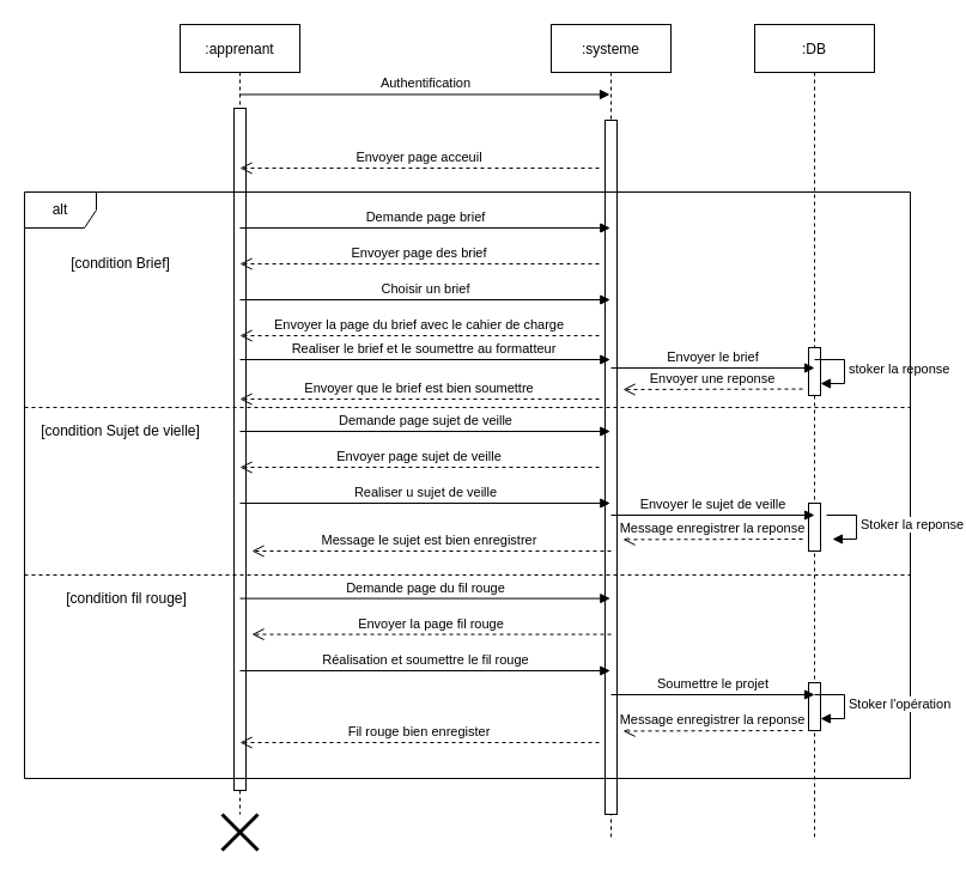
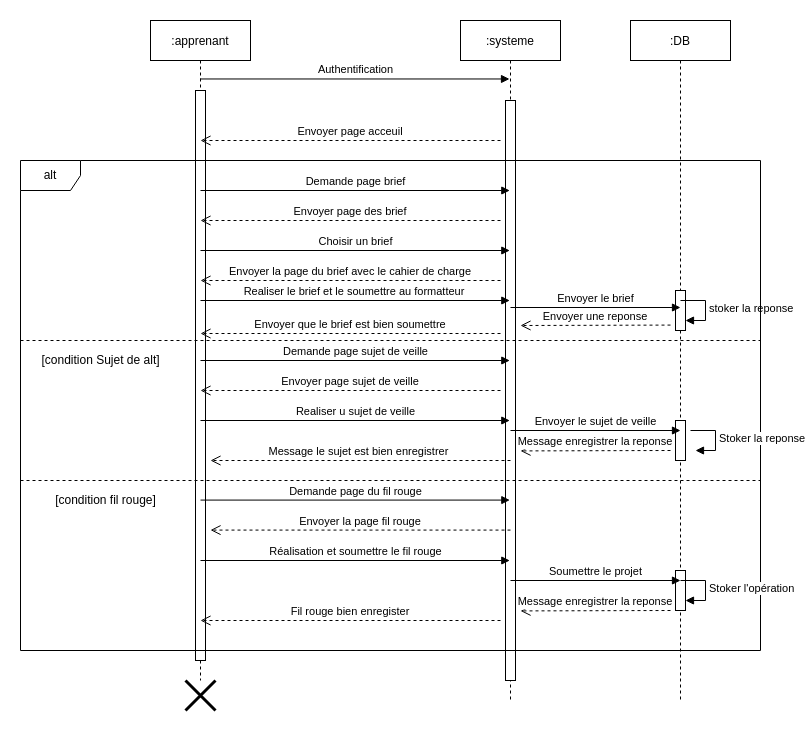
  <mxCell id="0" />
  <mxCell id="1" parent="0" />
  <mxCell id="2" value=":apprenant" style="shape=umlLifeline;perimeter=lifelinePerimeter;container=1;collapsible=0;recursiveResize=0;rounded=0;shadow=0;strokeWidth=1;" parent="1" vertex="1"><mxGeometry x="150" y="20" width="100" height="660" as="geometry" /></mxCell>
  <mxCell id="3" value="" style="points=[];perimeter=orthogonalPerimeter;rounded=0;shadow=0;strokeWidth=1;" parent="2" vertex="1"><mxGeometry x="45" y="70" width="10" height="570" as="geometry" /></mxCell>
  <mxCell id="4" value=":systeme" style="shape=umlLifeline;perimeter=lifelinePerimeter;container=1;collapsible=0;recursiveResize=0;rounded=0;shadow=0;strokeWidth=1;" parent="1" vertex="1"><mxGeometry x="460" y="20" width="100" height="680" as="geometry" /></mxCell>
  <mxCell id="5" value="" style="points=[];perimeter=orthogonalPerimeter;rounded=0;shadow=0;strokeWidth=1;" parent="4" vertex="1"><mxGeometry x="45" y="80" width="10" height="580" as="geometry" /></mxCell>
  <mxCell id="6" value=":DB" style="shape=umlLifeline;perimeter=lifelinePerimeter;container=1;collapsible=0;recursiveResize=0;rounded=0;shadow=0;strokeWidth=1;" vertex="1" parent="1"><mxGeometry x="630" y="20" width="100" height="680" as="geometry" /></mxCell>
  <mxCell id="7" value="" style="points=[];perimeter=orthogonalPerimeter;rounded=0;shadow=0;strokeWidth=1;" vertex="1" parent="6"><mxGeometry x="45" y="270" width="10" height="40" as="geometry" /></mxCell>
  <mxCell id="8" value="" style="points=[];perimeter=orthogonalPerimeter;rounded=0;shadow=0;strokeWidth=1;" vertex="1" parent="6"><mxGeometry x="45" y="400" width="10" height="40" as="geometry" /></mxCell>
  <mxCell id="9" value="" style="points=[];perimeter=orthogonalPerimeter;rounded=0;shadow=0;strokeWidth=1;" vertex="1" parent="6"><mxGeometry x="45" y="550" width="10" height="40" as="geometry" /></mxCell>
  <mxCell id="10" value="stoker la reponse" style="edgeStyle=orthogonalEdgeStyle;html=1;align=left;spacingLeft=2;endArrow=block;rounded=0;entryX=1;entryY=0;" edge="1" parent="1"><mxGeometry relative="1" as="geometry"><mxPoint x="680" y="300" as="sourcePoint" /><Array as="points"><mxPoint x="705" y="300" /></Array><mxPoint x="685" y="320" as="targetPoint" /></mxGeometry></mxCell>
  <mxCell id="11" value="Envoyer page acceuil" style="verticalAlign=bottom;endArrow=open;dashed=1;endSize=8;exitX=0;exitY=0.95;shadow=0;strokeWidth=1;" edge="1" parent="1"><mxGeometry relative="1" as="geometry"><mxPoint x="200" y="140" as="targetPoint" /><mxPoint x="500" y="140" as="sourcePoint" /></mxGeometry></mxCell>
  <mxCell id="12" value="Authentification" style="html=1;verticalAlign=bottom;endArrow=block;entryX=0.49;entryY=0.086;entryDx=0;entryDy=0;entryPerimeter=0;" edge="1" parent="1" source="2" target="4"><mxGeometry width="80" relative="1" as="geometry"><mxPoint x="290" y="110" as="sourcePoint" /><mxPoint x="370" y="110" as="targetPoint" /></mxGeometry></mxCell>
  <mxCell id="13" value="alt" style="shape=umlFrame;whiteSpace=wrap;html=1;" vertex="1" parent="1"><mxGeometry x="20" y="160" width="740" height="490" as="geometry" /></mxCell>
- <mxCell id="14" value="[condition Brief]" style="text;html=1;align=center;verticalAlign=middle;resizable=0;points=[];autosize=1;" vertex="1" parent="1"><mxGeometry x="50" y="210" width="100" height="20" as="geometry" /></mxCell>
  <mxCell id="15" value="Demande page brief" style="html=1;verticalAlign=bottom;endArrow=block;entryX=0.49;entryY=0.086;entryDx=0;entryDy=0;entryPerimeter=0;" edge="1" parent="1"><mxGeometry width="80" relative="1" as="geometry"><mxPoint x="199.997" y="190" as="sourcePoint" /><mxPoint x="509.33" y="190" as="targetPoint" /></mxGeometry></mxCell>
  <mxCell id="16" value="Envoyer page des brief" style="verticalAlign=bottom;endArrow=open;dashed=1;endSize=8;exitX=0;exitY=0.95;shadow=0;strokeWidth=1;" edge="1" parent="1"><mxGeometry relative="1" as="geometry"><mxPoint x="200" y="220" as="targetPoint" /><mxPoint x="500" y="220" as="sourcePoint" /></mxGeometry></mxCell>
  <mxCell id="17" value="Choisir un brief" style="html=1;verticalAlign=bottom;endArrow=block;entryX=0.49;entryY=0.086;entryDx=0;entryDy=0;entryPerimeter=0;" edge="1" parent="1"><mxGeometry width="80" relative="1" as="geometry"><mxPoint x="199.997" y="250" as="sourcePoint" /><mxPoint x="509.33" y="250" as="targetPoint" /></mxGeometry></mxCell>
  <mxCell id="18" value="Envoyer la page du brief avec le cahier de charge" style="verticalAlign=bottom;endArrow=open;dashed=1;endSize=8;exitX=0;exitY=0.95;shadow=0;strokeWidth=1;" edge="1" parent="1"><mxGeometry relative="1" as="geometry"><mxPoint x="200" y="280" as="targetPoint" /><mxPoint x="500" y="280" as="sourcePoint" /></mxGeometry></mxCell>
  <mxCell id="19" value="Realiser le brief et le soumettre au formatteur&amp;nbsp;" style="html=1;verticalAlign=bottom;endArrow=block;entryX=0.49;entryY=0.086;entryDx=0;entryDy=0;entryPerimeter=0;" edge="1" parent="1"><mxGeometry width="80" relative="1" as="geometry"><mxPoint x="199.997" y="300" as="sourcePoint" /><mxPoint x="509.33" y="300" as="targetPoint" /></mxGeometry></mxCell>
  <mxCell id="20" value="Envoyer le brief" style="html=1;verticalAlign=bottom;endArrow=block;" edge="1" parent="1"><mxGeometry width="80" relative="1" as="geometry"><mxPoint x="509.997" y="307" as="sourcePoint" /><mxPoint x="680" y="307" as="targetPoint" /></mxGeometry></mxCell>
  <mxCell id="21" value="Envoyer une reponse" style="verticalAlign=bottom;endArrow=open;dashed=1;endSize=8;exitX=0;exitY=0.95;shadow=0;strokeWidth=1;" edge="1" parent="1"><mxGeometry relative="1" as="geometry"><mxPoint x="520" y="325" as="targetPoint" /><mxPoint x="670" y="324.58" as="sourcePoint" /></mxGeometry></mxCell>
  <mxCell id="22" value="Envoyer que le brief est bien soumettre" style="verticalAlign=bottom;endArrow=open;dashed=1;endSize=8;exitX=0;exitY=0.95;shadow=0;strokeWidth=1;" edge="1" parent="1"><mxGeometry relative="1" as="geometry"><mxPoint x="200" y="333" as="targetPoint" /><mxPoint x="500" y="333" as="sourcePoint" /></mxGeometry></mxCell>
- <mxCell id="23" value="[condition Sujet de vielle]" style="text;html=1;align=center;verticalAlign=middle;resizable=0;points=[];autosize=1;" vertex="1" parent="1"><mxGeometry x="25" y="350" width="150" height="20" as="geometry" /></mxCell>
+ <mxCell id="23" value="[condition Sujet de alt]" style="text;html=1;align=center;verticalAlign=middle;resizable=0;points=[];autosize=1;" vertex="1" parent="1"><mxGeometry x="25" y="350" width="150" height="20" as="geometry" /></mxCell>
  <mxCell id="24" value="Demande page sujet de veille" style="html=1;verticalAlign=bottom;endArrow=block;entryX=0.49;entryY=0.086;entryDx=0;entryDy=0;entryPerimeter=0;" edge="1" parent="1"><mxGeometry width="80" relative="1" as="geometry"><mxPoint x="199.997" y="360" as="sourcePoint" /><mxPoint x="509.33" y="360" as="targetPoint" /></mxGeometry></mxCell>
  <mxCell id="25" value="Envoyer page sujet de veille" style="verticalAlign=bottom;endArrow=open;dashed=1;endSize=8;exitX=0;exitY=0.95;shadow=0;strokeWidth=1;" edge="1" parent="1"><mxGeometry relative="1" as="geometry"><mxPoint x="200" y="390" as="targetPoint" /><mxPoint x="500" y="390" as="sourcePoint" /></mxGeometry></mxCell>
  <mxCell id="26" value="Realiser u sujet de veille" style="html=1;verticalAlign=bottom;endArrow=block;entryX=0.49;entryY=0.086;entryDx=0;entryDy=0;entryPerimeter=0;" edge="1" parent="1"><mxGeometry width="80" relative="1" as="geometry"><mxPoint x="199.997" y="420" as="sourcePoint" /><mxPoint x="509.33" y="420" as="targetPoint" /></mxGeometry></mxCell>
  <mxCell id="27" value="Envoyer le sujet de veille" style="html=1;verticalAlign=bottom;endArrow=block;" edge="1" parent="1"><mxGeometry width="80" relative="1" as="geometry"><mxPoint x="509.997" y="430" as="sourcePoint" /><mxPoint x="680" y="430" as="targetPoint" /></mxGeometry></mxCell>
  <mxCell id="28" value="Stoker la reponse" style="edgeStyle=orthogonalEdgeStyle;html=1;align=left;spacingLeft=2;endArrow=block;rounded=0;entryX=1;entryY=0;" edge="1" parent="1"><mxGeometry relative="1" as="geometry"><mxPoint x="690" y="430" as="sourcePoint" /><Array as="points"><mxPoint x="715" y="430" /></Array><mxPoint x="695" y="450" as="targetPoint" /></mxGeometry></mxCell>
  <mxCell id="29" value="Message enregistrer la reponse" style="verticalAlign=bottom;endArrow=open;dashed=1;endSize=8;exitX=0;exitY=0.95;shadow=0;strokeWidth=1;" edge="1" parent="1"><mxGeometry relative="1" as="geometry"><mxPoint x="520" y="450.42" as="targetPoint" /><mxPoint x="670" y="450" as="sourcePoint" /></mxGeometry></mxCell>
  <mxCell id="30" value="Message le sujet est bien enregistrer " style="verticalAlign=bottom;endArrow=open;dashed=1;endSize=8;exitX=0;exitY=0.95;shadow=0;strokeWidth=1;" edge="1" parent="1"><mxGeometry relative="1" as="geometry"><mxPoint x="210" y="460" as="targetPoint" /><mxPoint x="510" y="460" as="sourcePoint" /></mxGeometry></mxCell>
  <mxCell id="31" value="[condition fil rouge]" style="text;html=1;align=center;verticalAlign=middle;resizable=0;points=[];autosize=1;" vertex="1" parent="1"><mxGeometry x="45" y="490" width="120" height="20" as="geometry" /></mxCell>
  <mxCell id="32" value="Demande page du fil rouge" style="html=1;verticalAlign=bottom;endArrow=block;entryX=0.49;entryY=0.086;entryDx=0;entryDy=0;entryPerimeter=0;" edge="1" parent="1"><mxGeometry width="80" relative="1" as="geometry"><mxPoint x="199.997" y="499.58" as="sourcePoint" /><mxPoint x="509.33" y="499.58" as="targetPoint" /></mxGeometry></mxCell>
  <mxCell id="33" value="Envoyer la page fil rouge" style="verticalAlign=bottom;endArrow=open;dashed=1;endSize=8;exitX=0;exitY=0.95;shadow=0;strokeWidth=1;" edge="1" parent="1"><mxGeometry relative="1" as="geometry"><mxPoint x="210" y="529.58" as="targetPoint" /><mxPoint x="510" y="529.58" as="sourcePoint" /></mxGeometry></mxCell>
  <mxCell id="34" value="Réalisation et soumettre le fil rouge" style="html=1;verticalAlign=bottom;endArrow=block;entryX=0.49;entryY=0.086;entryDx=0;entryDy=0;entryPerimeter=0;" edge="1" parent="1"><mxGeometry width="80" relative="1" as="geometry"><mxPoint x="199.997" y="560" as="sourcePoint" /><mxPoint x="509.33" y="560" as="targetPoint" /></mxGeometry></mxCell>
  <mxCell id="35" value="Soumettre le projet" style="html=1;verticalAlign=bottom;endArrow=block;" edge="1" parent="1"><mxGeometry width="80" relative="1" as="geometry"><mxPoint x="509.997" y="580" as="sourcePoint" /><mxPoint x="680" y="580" as="targetPoint" /></mxGeometry></mxCell>
  <mxCell id="36" value="Stoker l'opération" style="edgeStyle=orthogonalEdgeStyle;html=1;align=left;spacingLeft=2;endArrow=block;rounded=0;entryX=1;entryY=0;" edge="1" parent="1"><mxGeometry relative="1" as="geometry"><mxPoint x="680" y="580" as="sourcePoint" /><Array as="points"><mxPoint x="705" y="580" /></Array><mxPoint x="685" y="600" as="targetPoint" /></mxGeometry></mxCell>
  <mxCell id="37" value="Message enregistrer la reponse" style="verticalAlign=bottom;endArrow=open;dashed=1;endSize=8;exitX=0;exitY=0.95;shadow=0;strokeWidth=1;" edge="1" parent="1"><mxGeometry relative="1" as="geometry"><mxPoint x="520" y="610.42" as="targetPoint" /><mxPoint x="670" y="610" as="sourcePoint" /></mxGeometry></mxCell>
  <mxCell id="38" value="Fil rouge bien enregister" style="verticalAlign=bottom;endArrow=open;dashed=1;endSize=8;exitX=0;exitY=0.95;shadow=0;strokeWidth=1;" edge="1" parent="1"><mxGeometry relative="1" as="geometry"><mxPoint x="200" y="620" as="targetPoint" /><mxPoint x="500" y="620" as="sourcePoint" /></mxGeometry></mxCell>
  <mxCell id="39" value="" style="shape=umlDestroy;whiteSpace=wrap;html=1;strokeWidth=3;" vertex="1" parent="1"><mxGeometry x="185" y="680" width="30" height="30" as="geometry" /></mxCell>
  <mxCell id="40" value="" style="endArrow=none;dashed=1;html=1;" edge="1" parent="1"><mxGeometry width="50" height="50" relative="1" as="geometry"><mxPoint x="20" y="340" as="sourcePoint" /><mxPoint x="760" y="340" as="targetPoint" /></mxGeometry></mxCell>
  <mxCell id="41" value="" style="endArrow=none;dashed=1;html=1;" edge="1" parent="1"><mxGeometry width="50" height="50" relative="1" as="geometry"><mxPoint x="20" y="480" as="sourcePoint" /><mxPoint x="760" y="480" as="targetPoint" /></mxGeometry></mxCell>
